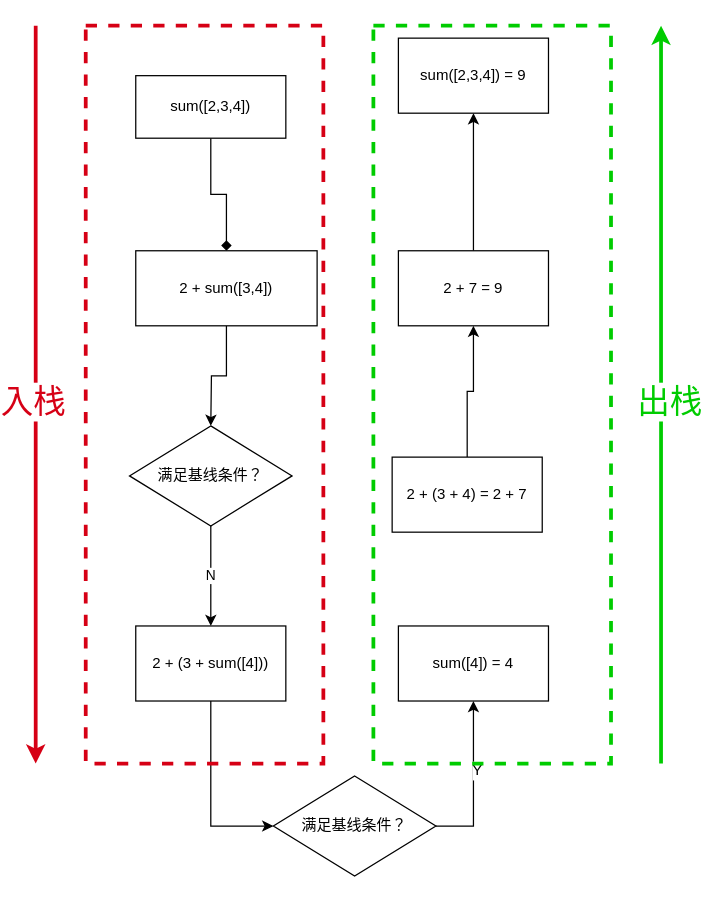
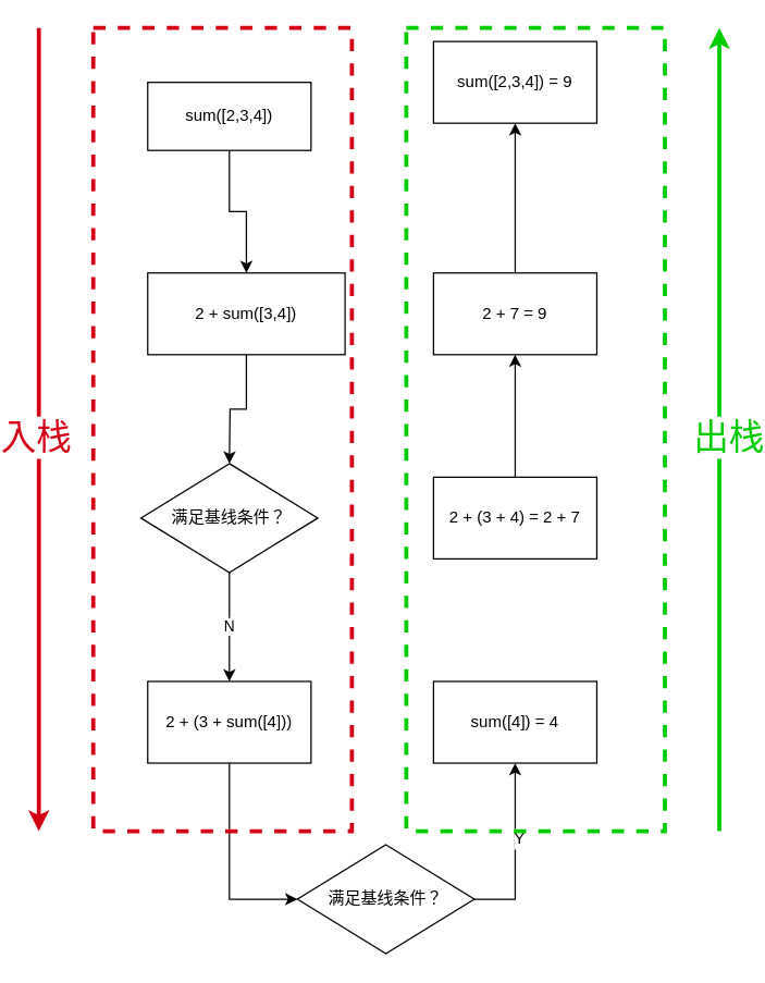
  <mxCell id="0" />
  <mxCell id="1" parent="0" />
- <mxCell id="2" value="" style="edgeStyle=orthogonalEdgeStyle;rounded=0;orthogonalLoop=1;jettySize=auto;html=1;endArrow=diamond;" edge="1" parent="1" source="3" target="5"><mxGeometry relative="1" as="geometry" /></mxCell>
+ <mxCell id="2" value="" style="edgeStyle=orthogonalEdgeStyle;rounded=0;orthogonalLoop=1;jettySize=auto;html=1;" edge="1" parent="1" source="3" target="5"><mxGeometry relative="1" as="geometry" /></mxCell>
  <mxCell id="3" value="sum([2,3,4])" style="rounded=0;whiteSpace=wrap;html=1;" vertex="1" parent="1"><mxGeometry x="100" y="60" width="120" height="50" as="geometry" /></mxCell>
  <mxCell id="4" value="" style="edgeStyle=orthogonalEdgeStyle;rounded=0;orthogonalLoop=1;jettySize=auto;html=1;" edge="1" parent="1" source="5"><mxGeometry relative="1" as="geometry"><mxPoint x="160" y="340" as="targetPoint" /></mxGeometry></mxCell>
  <mxCell id="5" value="2 + sum([3,4])" style="rounded=0;whiteSpace=wrap;html=1;" vertex="1" parent="1"><mxGeometry x="100" y="200" width="145" height="60" as="geometry" /></mxCell>
  <mxCell id="6" value="N&lt;br&gt;" style="edgeStyle=orthogonalEdgeStyle;rounded=0;orthogonalLoop=1;jettySize=auto;html=1;" edge="1" parent="1" source="7"><mxGeometry relative="1" as="geometry"><mxPoint x="160" y="500" as="targetPoint" /></mxGeometry></mxCell>
  <mxCell id="7" value="满足基线条件？" style="rhombus;whiteSpace=wrap;html=1;" vertex="1" parent="1"><mxGeometry x="95" y="340" width="130" height="80" as="geometry" /></mxCell>
  <mxCell id="8" value="" style="edgeStyle=orthogonalEdgeStyle;rounded=0;orthogonalLoop=1;jettySize=auto;html=1;" edge="1" parent="1" source="9" target="12"><mxGeometry relative="1" as="geometry"><mxPoint x="160" y="640" as="targetPoint" /><Array as="points"><mxPoint x="160" y="660" /></Array></mxGeometry></mxCell>
  <mxCell id="9" value="&lt;span style=&quot;white-space: normal&quot;&gt;2 + (3 + sum([4]))&lt;/span&gt;" style="rounded=0;whiteSpace=wrap;html=1;" vertex="1" parent="1"><mxGeometry x="100" y="500" width="120" height="60" as="geometry" /></mxCell>
  <mxCell id="10" value="" style="edgeStyle=orthogonalEdgeStyle;rounded=0;orthogonalLoop=1;jettySize=auto;html=1;entryX=0.5;entryY=1;entryDx=0;entryDy=0;" edge="1" parent="1" source="12" target="13"><mxGeometry relative="1" as="geometry"><mxPoint x="305" y="680" as="targetPoint" /><Array as="points"><mxPoint x="370" y="660" /></Array></mxGeometry></mxCell>
  <mxCell id="11" value="Y" style="text;html=1;align=center;verticalAlign=middle;resizable=0;points=[];;labelBackgroundColor=#ffffff;" vertex="1" connectable="0" parent="10"><mxGeometry x="0.15" y="-2" relative="1" as="geometry"><mxPoint as="offset" /></mxGeometry></mxCell>
  <mxCell id="12" value="满足基线条件？" style="rhombus;whiteSpace=wrap;html=1;" vertex="1" parent="1"><mxGeometry x="210" y="620" width="130" height="80" as="geometry" /></mxCell>
  <mxCell id="13" value="sum([4]) = 4" style="rounded=0;whiteSpace=wrap;html=1;" vertex="1" parent="1"><mxGeometry x="310" y="500" width="120" height="60" as="geometry" /></mxCell>
  <mxCell id="14" value="" style="edgeStyle=orthogonalEdgeStyle;rounded=0;orthogonalLoop=1;jettySize=auto;html=1;" edge="1" parent="1" source="15" target="17"><mxGeometry relative="1" as="geometry"><mxPoint x="370" y="410" as="targetPoint" /></mxGeometry></mxCell>
- <mxCell id="15" value="2 + (3 + 4) = 2 + 7" style="rounded=0;whiteSpace=wrap;html=1;" vertex="1" parent="1"><mxGeometry x="305" y="365" width="120" height="60" as="geometry" /></mxCell>
+ <mxCell id="15" value="2 + (3 + 4) = 2 + 7" style="rounded=0;whiteSpace=wrap;html=1;" vertex="1" parent="1"><mxGeometry x="310" y="350" width="120" height="60" as="geometry" /></mxCell>
  <mxCell id="16" value="" style="edgeStyle=orthogonalEdgeStyle;rounded=0;orthogonalLoop=1;jettySize=auto;html=1;" edge="1" parent="1" source="17" target="18"><mxGeometry relative="1" as="geometry" /></mxCell>
  <mxCell id="17" value="2 + 7 = 9" style="rounded=0;whiteSpace=wrap;html=1;" vertex="1" parent="1"><mxGeometry x="310" y="200" width="120" height="60" as="geometry" /></mxCell>
  <mxCell id="18" value="sum([2,3,4]) = 9" style="rounded=0;whiteSpace=wrap;html=1;" vertex="1" parent="1"><mxGeometry x="310" y="30" width="120" height="60" as="geometry" /></mxCell>
  <mxCell id="19" value="" style="rounded=0;whiteSpace=wrap;html=1;glass=0;fillColor=none;dashed=1;strokeColor=#D60015;strokeWidth=3;" vertex="1" parent="1"><mxGeometry x="60" y="20" width="190" height="590" as="geometry" /></mxCell>
  <mxCell id="20" value="" style="rounded=0;whiteSpace=wrap;html=1;glass=0;fillColor=none;dashed=1;strokeColor=#00CC00;strokeWidth=3;" vertex="1" parent="1"><mxGeometry x="290" y="20" width="190" height="590" as="geometry" /></mxCell>
  <mxCell id="21" value="" style="endArrow=classic;html=1;strokeColor=#D60015;strokeWidth=3;" edge="1" parent="1"><mxGeometry width="50" height="50" relative="1" as="geometry"><mxPoint x="20" y="20" as="sourcePoint" /><mxPoint x="20" y="610" as="targetPoint" /></mxGeometry></mxCell>
  <mxCell id="22" value="入栈" style="text;html=1;align=center;verticalAlign=middle;resizable=0;points=[];;labelBackgroundColor=#ffffff;fontSize=26;fontColor=#D60015;" vertex="1" connectable="0" parent="21"><mxGeometry x="0.058" y="-3" relative="1" as="geometry"><mxPoint y="-12" as="offset" /></mxGeometry></mxCell>
  <mxCell id="23" value="" style="endArrow=classic;html=1;strokeColor=#00CC00;strokeWidth=3;" edge="1" parent="1"><mxGeometry width="50" height="50" relative="1" as="geometry"><mxPoint x="520" y="610" as="sourcePoint" /><mxPoint x="520" y="20" as="targetPoint" /></mxGeometry></mxCell>
  <mxCell id="24" value="出栈" style="text;html=1;align=center;verticalAlign=middle;resizable=0;points=[];;labelBackgroundColor=#ffffff;fontSize=26;fontColor=#00CC00;" vertex="1" connectable="0" parent="23"><mxGeometry x="0.058" y="-3" relative="1" as="geometry"><mxPoint x="3" y="22" as="offset" /></mxGeometry></mxCell>
